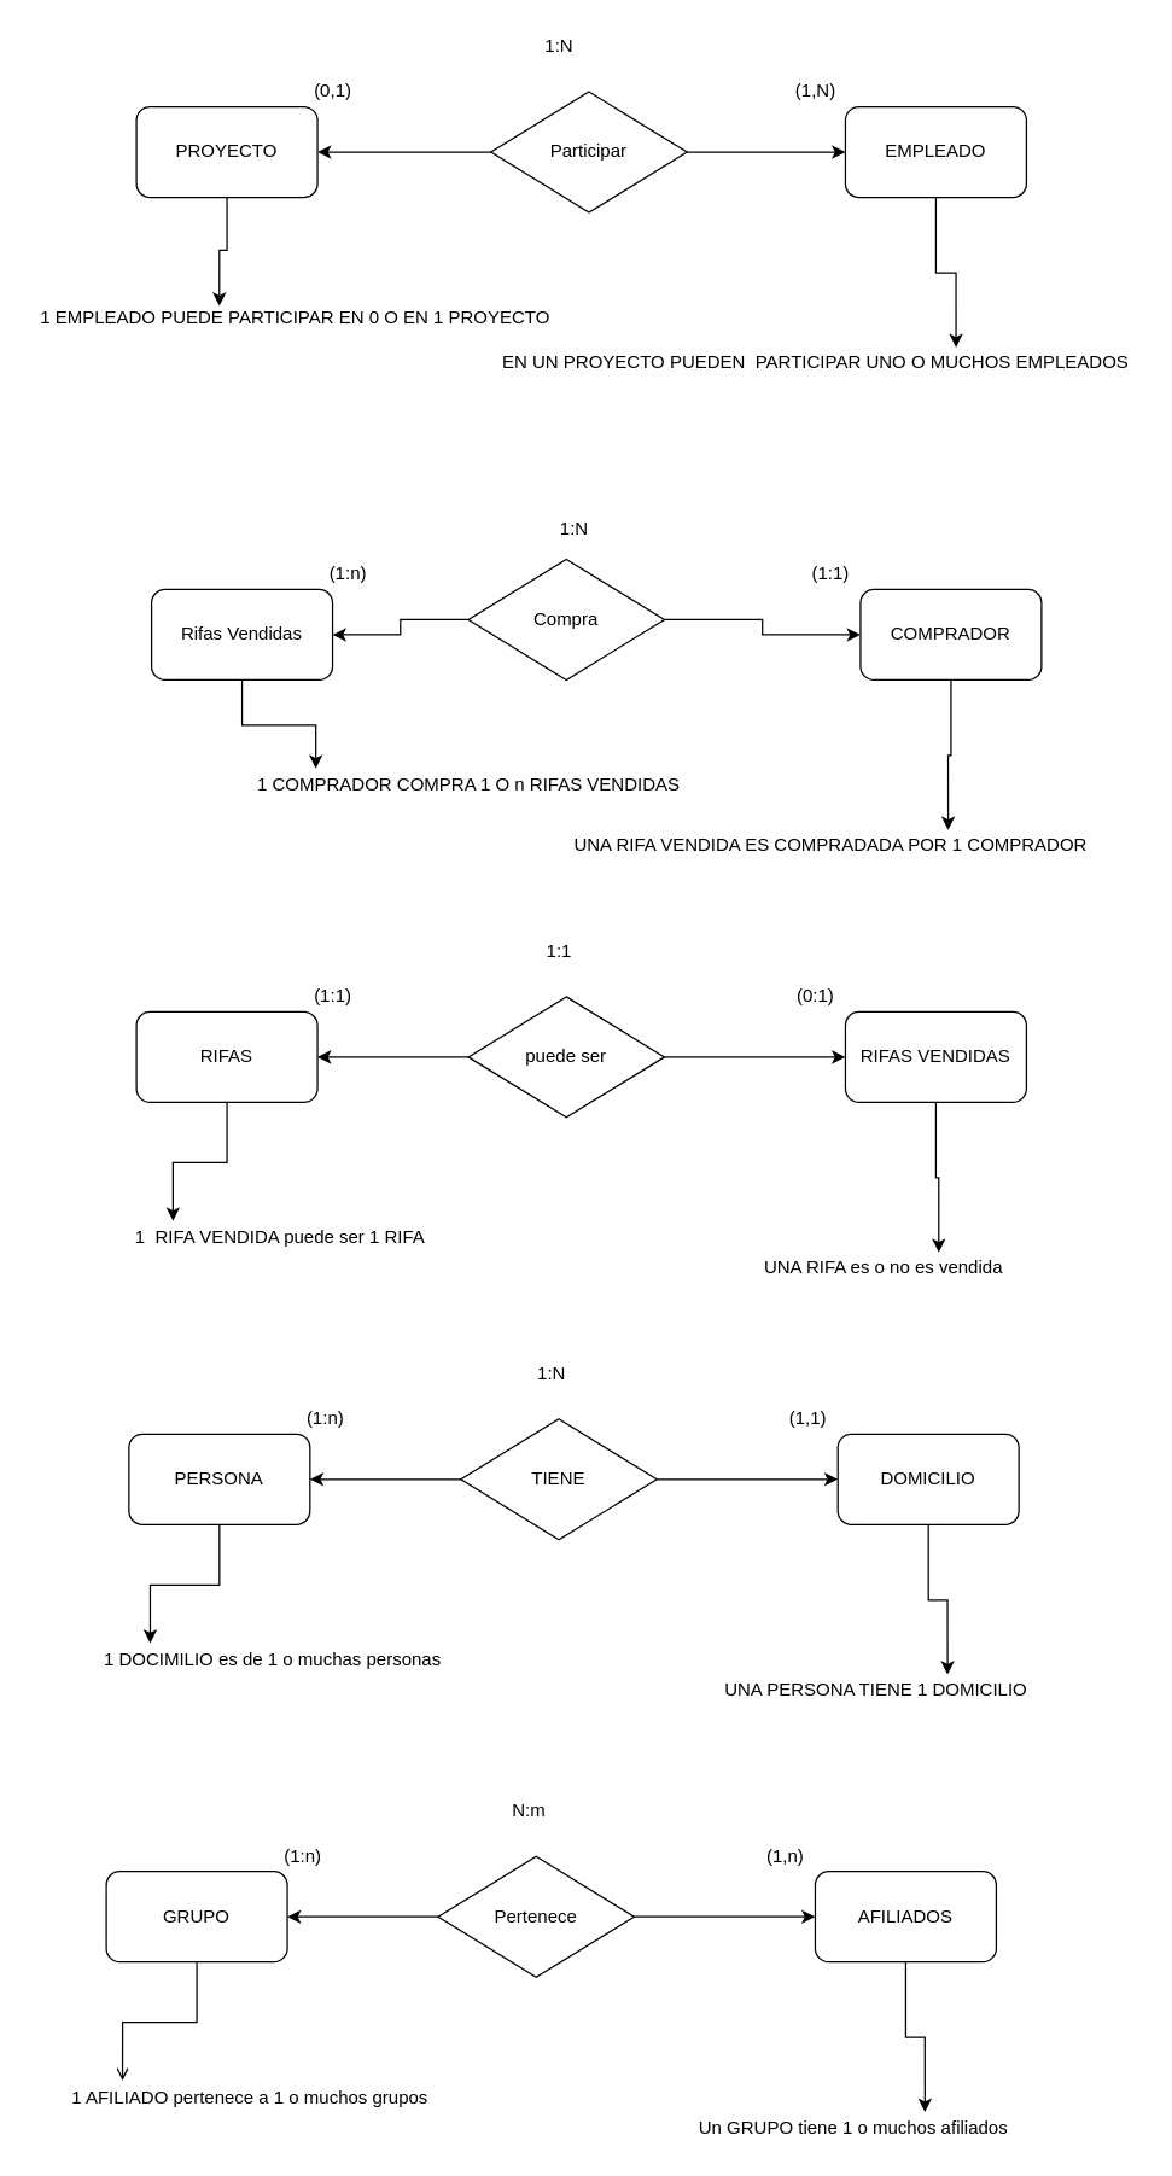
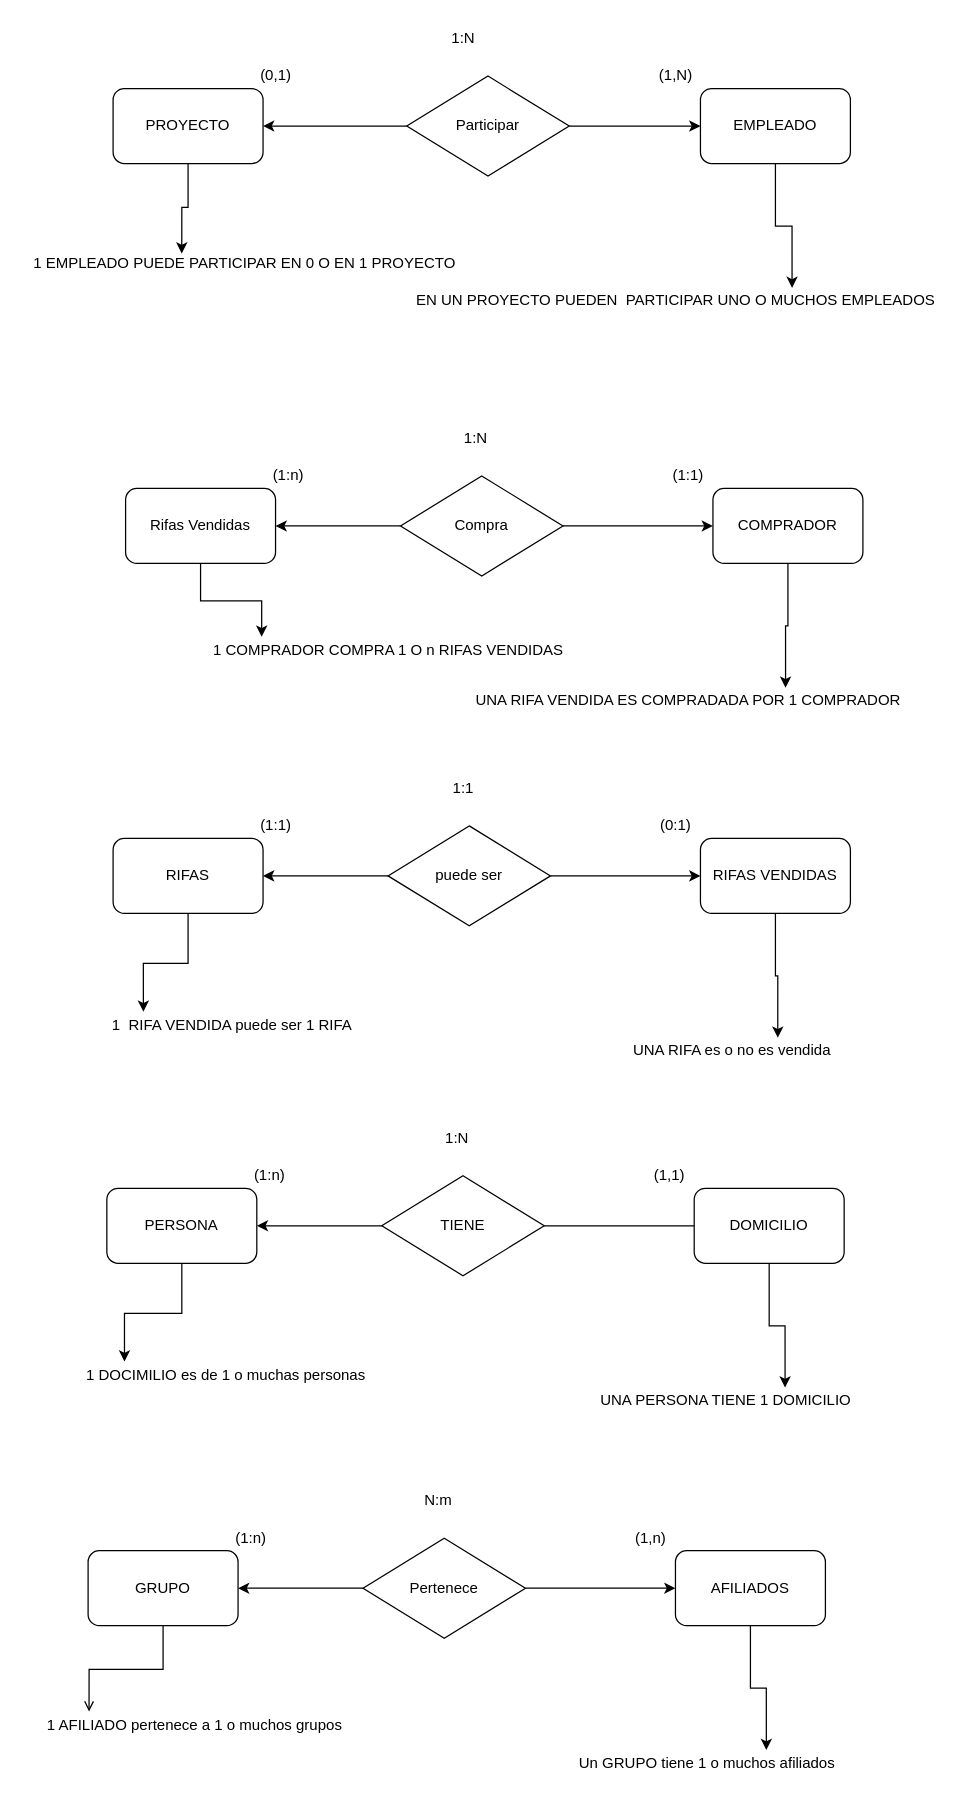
  <mxCell id="0" />
  <mxCell id="1" parent="0" />
  <mxCell id="2" style="edgeStyle=orthogonalEdgeStyle;rounded=0;orthogonalLoop=1;jettySize=auto;html=1;exitX=0.5;exitY=1;exitDx=0;exitDy=0;entryX=0.357;entryY=0.1;entryDx=0;entryDy=0;entryPerimeter=0;" edge="1" parent="1" source="3" target="12"><mxGeometry relative="1" as="geometry"><mxPoint x="150" y="180" as="targetPoint" /></mxGeometry></mxCell>
  <mxCell id="3" value="PROYECTO" style="rounded=1;whiteSpace=wrap;html=1;" vertex="1" parent="1"><mxGeometry x="90" y="70" width="120" height="60" as="geometry" /></mxCell>
  <mxCell id="4" value="" style="edgeStyle=orthogonalEdgeStyle;rounded=0;orthogonalLoop=1;jettySize=auto;html=1;" edge="1" parent="1" source="6" target="3"><mxGeometry relative="1" as="geometry" /></mxCell>
  <mxCell id="5" style="edgeStyle=orthogonalEdgeStyle;rounded=0;orthogonalLoop=1;jettySize=auto;html=1;exitX=1;exitY=0.5;exitDx=0;exitDy=0;entryX=0;entryY=0.5;entryDx=0;entryDy=0;" edge="1" parent="1" source="6" target="8"><mxGeometry relative="1" as="geometry" /></mxCell>
  <mxCell id="6" value="Participar" style="rhombus;whiteSpace=wrap;html=1;" vertex="1" parent="1"><mxGeometry x="325" y="60" width="130" height="80" as="geometry" /></mxCell>
  <mxCell id="7" style="edgeStyle=orthogonalEdgeStyle;rounded=0;orthogonalLoop=1;jettySize=auto;html=1;exitX=0.5;exitY=1;exitDx=0;exitDy=0;entryX=0.717;entryY=-0.025;entryDx=0;entryDy=0;entryPerimeter=0;" edge="1" parent="1" source="8" target="13"><mxGeometry relative="1" as="geometry" /></mxCell>
  <mxCell id="8" value="EMPLEADO" style="rounded=1;whiteSpace=wrap;html=1;" vertex="1" parent="1"><mxGeometry x="560" y="70" width="120" height="60" as="geometry" /></mxCell>
  <mxCell id="9" value="1:N" style="text;html=1;align=center;verticalAlign=middle;resizable=0;points=[];autosize=1;strokeColor=none;" vertex="1" parent="1"><mxGeometry x="355" y="20" width="30" height="20" as="geometry" /></mxCell>
  <mxCell id="10" value="(0,1)" style="text;html=1;align=center;verticalAlign=middle;resizable=0;points=[];autosize=1;strokeColor=none;" vertex="1" parent="1"><mxGeometry x="200" y="50" width="40" height="20" as="geometry" /></mxCell>
  <mxCell id="11" value="(1,N)" style="text;html=1;align=center;verticalAlign=middle;resizable=0;points=[];autosize=1;strokeColor=none;" vertex="1" parent="1"><mxGeometry x="520" y="50" width="40" height="20" as="geometry" /></mxCell>
  <mxCell id="12" value="1 EMPLEADO PUEDE PARTICIPAR EN 0 O EN 1 PROYECTO" style="text;html=1;align=center;verticalAlign=middle;resizable=0;points=[];autosize=1;strokeColor=none;" vertex="1" parent="1"><mxGeometry x="20" y="200" width="350" height="20" as="geometry" /></mxCell>
  <mxCell id="13" value="EN UN PROYECTO PUEDEN&amp;nbsp; PARTICIPAR UNO O MUCHOS EMPLEADOS" style="text;html=1;align=center;verticalAlign=middle;resizable=0;points=[];autosize=1;strokeColor=none;" vertex="1" parent="1"><mxGeometry x="325" y="230" width="430" height="20" as="geometry" /></mxCell>
  <mxCell id="14" style="edgeStyle=orthogonalEdgeStyle;rounded=0;orthogonalLoop=1;jettySize=auto;html=1;exitX=0.5;exitY=1;exitDx=0;exitDy=0;entryX=0.163;entryY=-0.067;entryDx=0;entryDy=0;entryPerimeter=0;" edge="1" parent="1" source="15" target="24"><mxGeometry relative="1" as="geometry" /></mxCell>
  <mxCell id="15" value="Rifas Vendidas" style="rounded=1;whiteSpace=wrap;html=1;" vertex="1" parent="1"><mxGeometry x="100" y="390" width="120" height="60" as="geometry" /></mxCell>
  <mxCell id="16" value="" style="edgeStyle=orthogonalEdgeStyle;rounded=0;orthogonalLoop=1;jettySize=auto;html=1;" edge="1" parent="1" source="18" target="15"><mxGeometry relative="1" as="geometry" /></mxCell>
  <mxCell id="17" style="edgeStyle=orthogonalEdgeStyle;rounded=0;orthogonalLoop=1;jettySize=auto;html=1;exitX=1;exitY=0.5;exitDx=0;exitDy=0;entryX=0;entryY=0.5;entryDx=0;entryDy=0;" edge="1" parent="1" source="18" target="20"><mxGeometry relative="1" as="geometry" /></mxCell>
- <mxCell id="18" value="Compra" style="rhombus;whiteSpace=wrap;html=1;" vertex="1" parent="1"><mxGeometry x="310" y="370" width="130" height="80" as="geometry" /></mxCell>
+ <mxCell id="18" value="Compra" style="rhombus;whiteSpace=wrap;html=1;" vertex="1" parent="1"><mxGeometry x="320" y="380" width="130" height="80" as="geometry" /></mxCell>
  <mxCell id="19" style="edgeStyle=orthogonalEdgeStyle;rounded=0;orthogonalLoop=1;jettySize=auto;html=1;exitX=0.5;exitY=1;exitDx=0;exitDy=0;entryX=0.717;entryY=-0.025;entryDx=0;entryDy=0;entryPerimeter=0;" edge="1" parent="1" source="20" target="25"><mxGeometry relative="1" as="geometry" /></mxCell>
  <mxCell id="20" value="COMPRADOR" style="rounded=1;whiteSpace=wrap;html=1;" vertex="1" parent="1"><mxGeometry x="570" y="390" width="120" height="60" as="geometry" /></mxCell>
  <mxCell id="21" value="1:N" style="text;html=1;align=center;verticalAlign=middle;resizable=0;points=[];autosize=1;strokeColor=none;" vertex="1" parent="1"><mxGeometry x="365" y="340" width="30" height="20" as="geometry" /></mxCell>
  <mxCell id="22" value="(1:n)" style="text;html=1;align=center;verticalAlign=middle;resizable=0;points=[];autosize=1;strokeColor=none;" vertex="1" parent="1"><mxGeometry x="210" y="370" width="40" height="20" as="geometry" /></mxCell>
  <mxCell id="23" value="(1:1)" style="text;html=1;align=center;verticalAlign=middle;resizable=0;points=[];autosize=1;strokeColor=none;" vertex="1" parent="1"><mxGeometry x="530" y="370" width="40" height="20" as="geometry" /></mxCell>
  <mxCell id="24" value="1 COMPRADOR COMPRA 1 O n RIFAS VENDIDAS" style="text;html=1;align=center;verticalAlign=middle;resizable=0;points=[];autosize=1;strokeColor=none;" vertex="1" parent="1"><mxGeometry x="160" y="510" width="300" height="20" as="geometry" /></mxCell>
  <mxCell id="25" value="UNA RIFA VENDIDA ES COMPRADADA POR 1 COMPRADOR" style="text;html=1;align=center;verticalAlign=middle;resizable=0;points=[];autosize=1;strokeColor=none;" vertex="1" parent="1"><mxGeometry x="370" y="550" width="360" height="20" as="geometry" /></mxCell>
  <mxCell id="26" style="edgeStyle=orthogonalEdgeStyle;rounded=0;orthogonalLoop=1;jettySize=auto;html=1;exitX=0.5;exitY=1;exitDx=0;exitDy=0;entryX=0.163;entryY=-0.067;entryDx=0;entryDy=0;entryPerimeter=0;" edge="1" parent="1" source="27" target="36"><mxGeometry relative="1" as="geometry" /></mxCell>
  <mxCell id="27" value="RIFAS" style="rounded=1;whiteSpace=wrap;html=1;" vertex="1" parent="1"><mxGeometry x="90" y="670" width="120" height="60" as="geometry" /></mxCell>
  <mxCell id="28" value="" style="edgeStyle=orthogonalEdgeStyle;rounded=0;orthogonalLoop=1;jettySize=auto;html=1;" edge="1" parent="1" source="30" target="27"><mxGeometry relative="1" as="geometry" /></mxCell>
  <mxCell id="29" style="edgeStyle=orthogonalEdgeStyle;rounded=0;orthogonalLoop=1;jettySize=auto;html=1;exitX=1;exitY=0.5;exitDx=0;exitDy=0;entryX=0;entryY=0.5;entryDx=0;entryDy=0;" edge="1" parent="1" source="30" target="32"><mxGeometry relative="1" as="geometry" /></mxCell>
  <mxCell id="30" value="puede ser" style="rhombus;whiteSpace=wrap;html=1;" vertex="1" parent="1"><mxGeometry x="310" y="660" width="130" height="80" as="geometry" /></mxCell>
  <mxCell id="31" style="edgeStyle=orthogonalEdgeStyle;rounded=0;orthogonalLoop=1;jettySize=auto;html=1;exitX=0.5;exitY=1;exitDx=0;exitDy=0;entryX=0.717;entryY=-0.025;entryDx=0;entryDy=0;entryPerimeter=0;" edge="1" parent="1" source="32" target="37"><mxGeometry relative="1" as="geometry" /></mxCell>
  <mxCell id="32" value="RIFAS VENDIDAS" style="rounded=1;whiteSpace=wrap;html=1;" vertex="1" parent="1"><mxGeometry x="560" y="670" width="120" height="60" as="geometry" /></mxCell>
  <mxCell id="33" value="1:1" style="text;html=1;align=center;verticalAlign=middle;resizable=0;points=[];autosize=1;strokeColor=none;" vertex="1" parent="1"><mxGeometry x="355" y="620" width="30" height="20" as="geometry" /></mxCell>
  <mxCell id="34" value="(1:1)" style="text;html=1;align=center;verticalAlign=middle;resizable=0;points=[];autosize=1;strokeColor=none;" vertex="1" parent="1"><mxGeometry x="200" y="650" width="40" height="20" as="geometry" /></mxCell>
  <mxCell id="35" value="(0:1)" style="text;html=1;align=center;verticalAlign=middle;resizable=0;points=[];autosize=1;strokeColor=none;" vertex="1" parent="1"><mxGeometry x="520" y="650" width="40" height="20" as="geometry" /></mxCell>
  <mxCell id="36" value="1&amp;nbsp; RIFA VENDIDA puede ser 1 RIFA" style="text;html=1;align=center;verticalAlign=middle;resizable=0;points=[];autosize=1;strokeColor=none;" vertex="1" parent="1"><mxGeometry x="80" y="810" width="210" height="20" as="geometry" /></mxCell>
  <mxCell id="37" value="UNA RIFA es o no es vendida" style="text;html=1;align=center;verticalAlign=middle;resizable=0;points=[];autosize=1;strokeColor=none;" vertex="1" parent="1"><mxGeometry x="500" y="830" width="170" height="20" as="geometry" /></mxCell>
  <mxCell id="38" style="edgeStyle=orthogonalEdgeStyle;rounded=0;orthogonalLoop=1;jettySize=auto;html=1;exitX=0.5;exitY=1;exitDx=0;exitDy=0;entryX=0.163;entryY=-0.067;entryDx=0;entryDy=0;entryPerimeter=0;" edge="1" parent="1" source="39" target="48"><mxGeometry relative="1" as="geometry" /></mxCell>
  <mxCell id="39" value="PERSONA" style="rounded=1;whiteSpace=wrap;html=1;" vertex="1" parent="1"><mxGeometry x="85" y="950" width="120" height="60" as="geometry" /></mxCell>
  <mxCell id="40" value="" style="edgeStyle=orthogonalEdgeStyle;rounded=0;orthogonalLoop=1;jettySize=auto;html=1;" edge="1" parent="1" source="42" target="39"><mxGeometry relative="1" as="geometry" /></mxCell>
- <mxCell id="41" style="edgeStyle=orthogonalEdgeStyle;rounded=0;orthogonalLoop=1;jettySize=auto;html=1;exitX=1;exitY=0.5;exitDx=0;exitDy=0;entryX=0;entryY=0.5;entryDx=0;entryDy=0;" edge="1" parent="1" source="42" target="44"><mxGeometry relative="1" as="geometry" /></mxCell>
+ <mxCell id="41" style="edgeStyle=orthogonalEdgeStyle;rounded=0;orthogonalLoop=1;jettySize=auto;html=1;exitX=1;exitY=0.5;exitDx=0;exitDy=0;entryX=0;entryY=0.5;entryDx=0;entryDy=0;endArrow=none;" edge="1" parent="1" source="42" target="44"><mxGeometry relative="1" as="geometry" /></mxCell>
  <mxCell id="42" value="TIENE" style="rhombus;whiteSpace=wrap;html=1;" vertex="1" parent="1"><mxGeometry x="305" y="940" width="130" height="80" as="geometry" /></mxCell>
  <mxCell id="43" style="edgeStyle=orthogonalEdgeStyle;rounded=0;orthogonalLoop=1;jettySize=auto;html=1;exitX=0.5;exitY=1;exitDx=0;exitDy=0;entryX=0.717;entryY=-0.025;entryDx=0;entryDy=0;entryPerimeter=0;" edge="1" parent="1" source="44" target="49"><mxGeometry relative="1" as="geometry" /></mxCell>
  <mxCell id="44" value="DOMICILIO" style="rounded=1;whiteSpace=wrap;html=1;" vertex="1" parent="1"><mxGeometry x="555" y="950" width="120" height="60" as="geometry" /></mxCell>
  <mxCell id="45" value="1:N" style="text;html=1;align=center;verticalAlign=middle;resizable=0;points=[];autosize=1;strokeColor=none;" vertex="1" parent="1"><mxGeometry x="350" y="900" width="30" height="20" as="geometry" /></mxCell>
  <mxCell id="46" value="(1:n)" style="text;html=1;align=center;verticalAlign=middle;resizable=0;points=[];autosize=1;strokeColor=none;" vertex="1" parent="1"><mxGeometry x="195" y="930" width="40" height="20" as="geometry" /></mxCell>
  <mxCell id="47" value="(1,1)" style="text;html=1;align=center;verticalAlign=middle;resizable=0;points=[];autosize=1;strokeColor=none;" vertex="1" parent="1"><mxGeometry x="515" y="930" width="40" height="20" as="geometry" /></mxCell>
  <mxCell id="48" value="1 DOCIMILIO es de 1 o muchas personas" style="text;html=1;align=center;verticalAlign=middle;resizable=0;points=[];autosize=1;strokeColor=none;" vertex="1" parent="1"><mxGeometry x="60" y="1090" width="240" height="20" as="geometry" /></mxCell>
  <mxCell id="49" value="UNA PERSONA TIENE 1 DOMICILIO" style="text;html=1;align=center;verticalAlign=middle;resizable=0;points=[];autosize=1;strokeColor=none;" vertex="1" parent="1"><mxGeometry x="470" y="1110" width="220" height="20" as="geometry" /></mxCell>
  <mxCell id="50" style="edgeStyle=orthogonalEdgeStyle;rounded=0;orthogonalLoop=1;jettySize=auto;html=1;exitX=0.5;exitY=1;exitDx=0;exitDy=0;entryX=0.163;entryY=-0.067;entryDx=0;entryDy=0;entryPerimeter=0;endArrow=open;" edge="1" parent="1" source="51" target="60"><mxGeometry relative="1" as="geometry" /></mxCell>
  <mxCell id="51" value="GRUPO" style="rounded=1;whiteSpace=wrap;html=1;" vertex="1" parent="1"><mxGeometry x="70" y="1240" width="120" height="60" as="geometry" /></mxCell>
  <mxCell id="52" value="" style="edgeStyle=orthogonalEdgeStyle;rounded=0;orthogonalLoop=1;jettySize=auto;html=1;" edge="1" parent="1" source="54" target="51"><mxGeometry relative="1" as="geometry" /></mxCell>
  <mxCell id="53" style="edgeStyle=orthogonalEdgeStyle;rounded=0;orthogonalLoop=1;jettySize=auto;html=1;exitX=1;exitY=0.5;exitDx=0;exitDy=0;entryX=0;entryY=0.5;entryDx=0;entryDy=0;" edge="1" parent="1" source="54" target="56"><mxGeometry relative="1" as="geometry" /></mxCell>
  <mxCell id="54" value="Pertenece" style="rhombus;whiteSpace=wrap;html=1;" vertex="1" parent="1"><mxGeometry x="290" y="1230" width="130" height="80" as="geometry" /></mxCell>
  <mxCell id="55" style="edgeStyle=orthogonalEdgeStyle;rounded=0;orthogonalLoop=1;jettySize=auto;html=1;exitX=0.5;exitY=1;exitDx=0;exitDy=0;entryX=0.717;entryY=-0.025;entryDx=0;entryDy=0;entryPerimeter=0;" edge="1" parent="1" source="56" target="61"><mxGeometry relative="1" as="geometry" /></mxCell>
  <mxCell id="56" value="AFILIADOS" style="rounded=1;whiteSpace=wrap;html=1;" vertex="1" parent="1"><mxGeometry x="540" y="1240" width="120" height="60" as="geometry" /></mxCell>
  <mxCell id="57" value="N:m" style="text;html=1;align=center;verticalAlign=middle;resizable=0;points=[];autosize=1;strokeColor=none;" vertex="1" parent="1"><mxGeometry x="330" y="1190" width="40" height="20" as="geometry" /></mxCell>
  <mxCell id="58" value="(1:n)" style="text;html=1;align=center;verticalAlign=middle;resizable=0;points=[];autosize=1;strokeColor=none;" vertex="1" parent="1"><mxGeometry x="180" y="1220" width="40" height="20" as="geometry" /></mxCell>
  <mxCell id="59" value="(1,n)" style="text;html=1;align=center;verticalAlign=middle;resizable=0;points=[];autosize=1;strokeColor=none;" vertex="1" parent="1"><mxGeometry x="500" y="1220" width="40" height="20" as="geometry" /></mxCell>
- <mxCell id="60" value="1 AFILIADO pertenece a 1 o muchos grupos" style="text;html=1;align=center;verticalAlign=middle;resizable=0;points=[];autosize=1;strokeColor=none;" vertex="1" parent="1"><mxGeometry x="40" y="1380" width="250" height="20" as="geometry" /></mxCell>
+ <mxCell id="60" value="1 AFILIADO pertenece a 1 o muchos grupos" style="text;html=1;align=center;verticalAlign=middle;resizable=0;points=[];autosize=1;strokeColor=none;" vertex="1" parent="1"><mxGeometry x="30" y="1370" width="250" height="20" as="geometry" /></mxCell>
  <mxCell id="61" value="Un GRUPO tiene 1 o muchos afiliados" style="text;html=1;align=center;verticalAlign=middle;resizable=0;points=[];autosize=1;strokeColor=none;" vertex="1" parent="1"><mxGeometry x="455" y="1400" width="220" height="20" as="geometry" /></mxCell>
